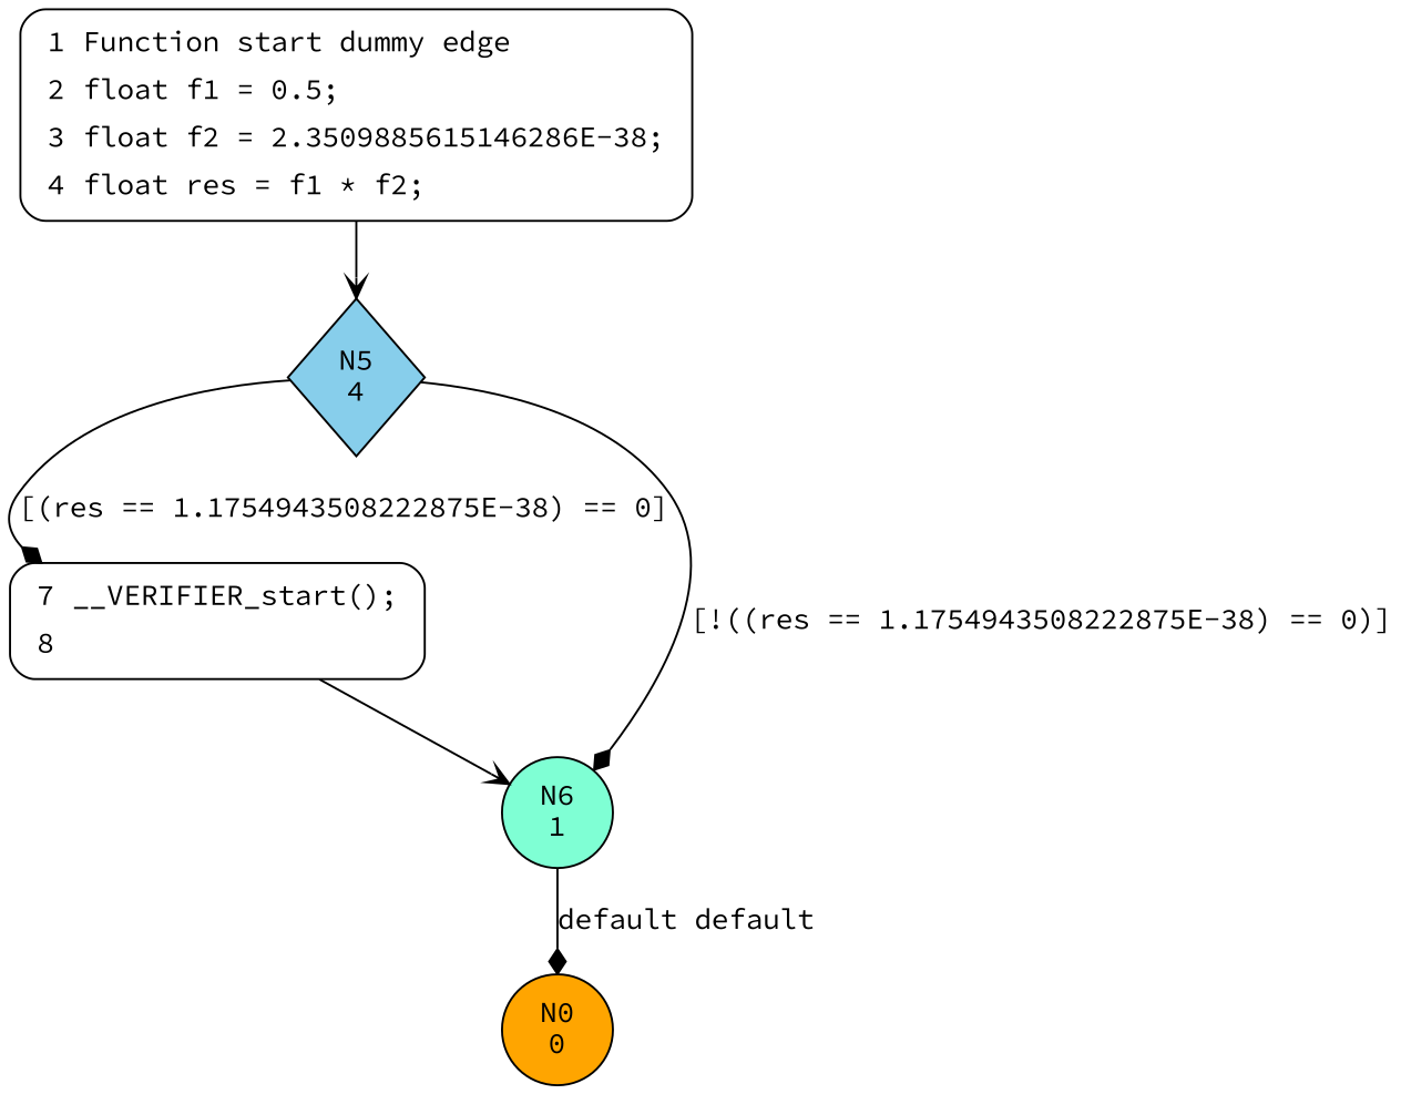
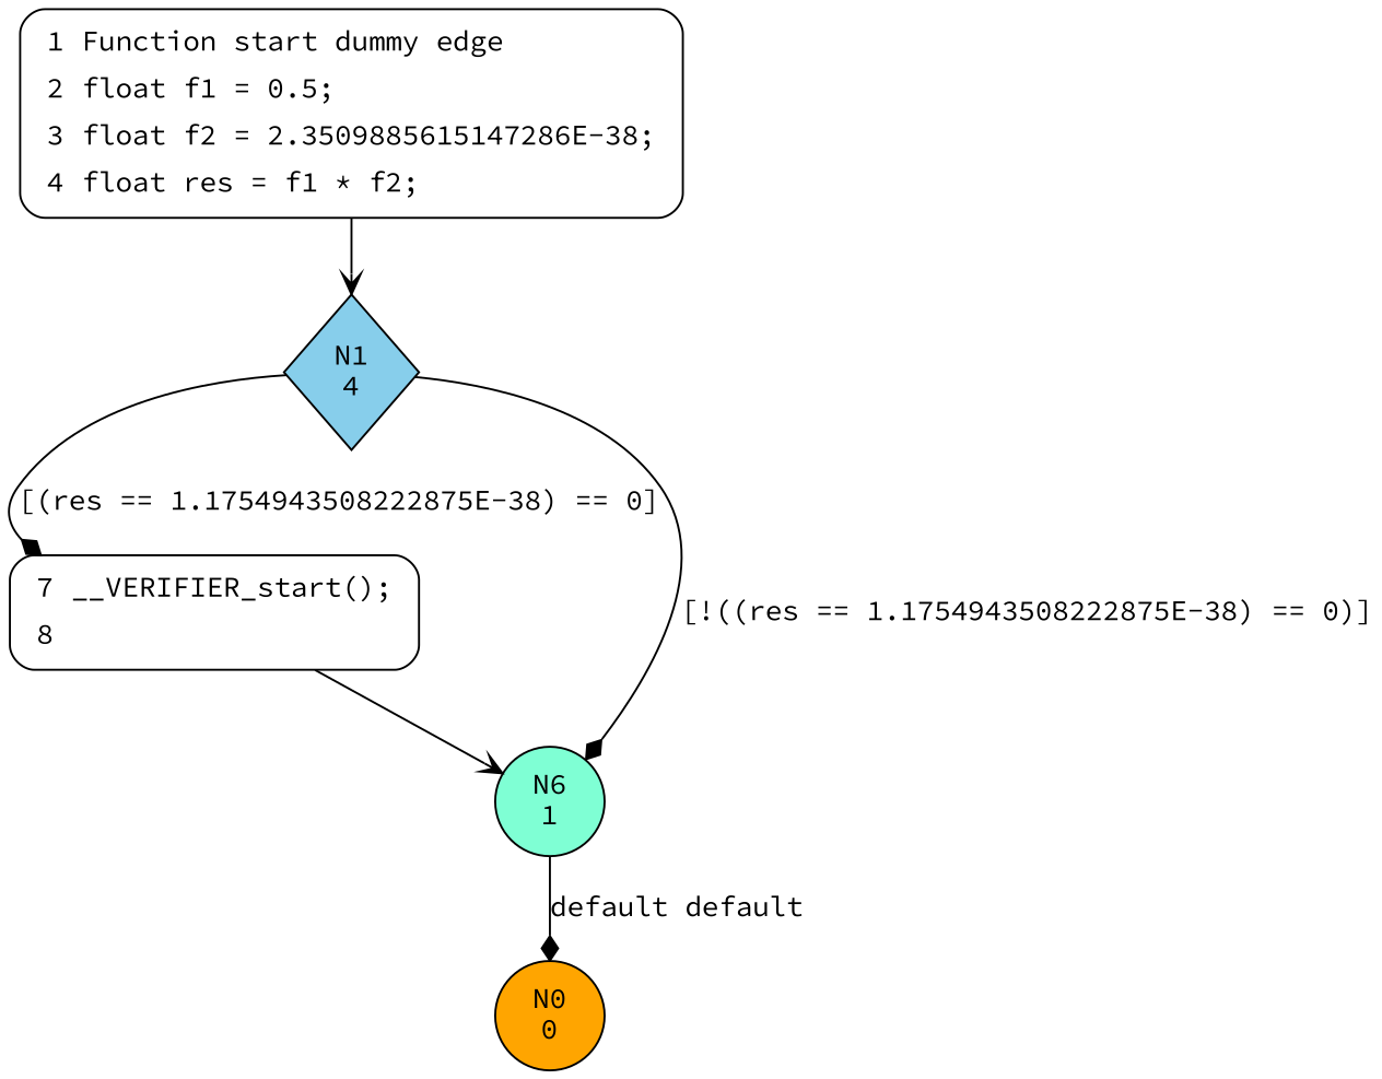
  digraph {
    fontname="Source Code Pro"
    node [fillcolor=white fontname="Source Code Pro" shape=Mrecord style=filled]
    edge [arrowhead=diamond fontname="Source Code Pro"]
-   n1 [fillcolor=skyblue label="N5\n4" shape=diamond]
+   n1 [fillcolor=skyblue label="N1\n4" shape=diamond]
    n2 [label=<<table border="0" cellborder="0" cellpadding="3" bgcolor="white"><tr><td align="right">7</td><td align="left">__VERIFIER_start();</td></tr><tr><td align="right">8</td><td align="left"></td></tr></table>> penwidth=1 style="filled,bold"]
    n3 [fillcolor=aquamarine label="N6\n1" shape=circle]
    n4 [fillcolor=orange label="N0\n0" shape=circle]
-   n5 [label=<<table border="0" cellborder="0" cellpadding="3" bgcolor="white"><tr><td align="right">1</td><td align="left">Function start dummy edge</td></tr><tr><td align="right">2</td><td align="left">float f1 = 0.5;</td></tr><tr><td align="right">3</td><td align="left">float f2 = 2.3509885615146286E-38;</td></tr><tr><td align="right">4</td><td align="left">float res = f1 * f2;</td></tr></table>> penwidth=1 style="filled,bold"]
+   n5 [label=<<table border="0" cellborder="0" cellpadding="3" bgcolor="white"><tr><td align="right">1</td><td align="left">Function start dummy edge</td></tr><tr><td align="right">2</td><td align="left">float f1 = 0.5;</td></tr><tr><td align="right">3</td><td align="left">float f2 = 2.3509885615147286E-38;</td></tr><tr><td align="right">4</td><td align="left">float res = f1 * f2;</td></tr></table>> penwidth=1 style="filled,bold"]
    n1 -> n2 [label="[(res == 1.1754943508222875E-38) == 0]"]
    n1 -> n3 [label="[!((res == 1.1754943508222875E-38) == 0)]"]
    n2 -> n3 [arrowhead=vee]
    n3 -> n4 [label="default default"]
    n5 -> n1 [arrowhead=vee]
  }
